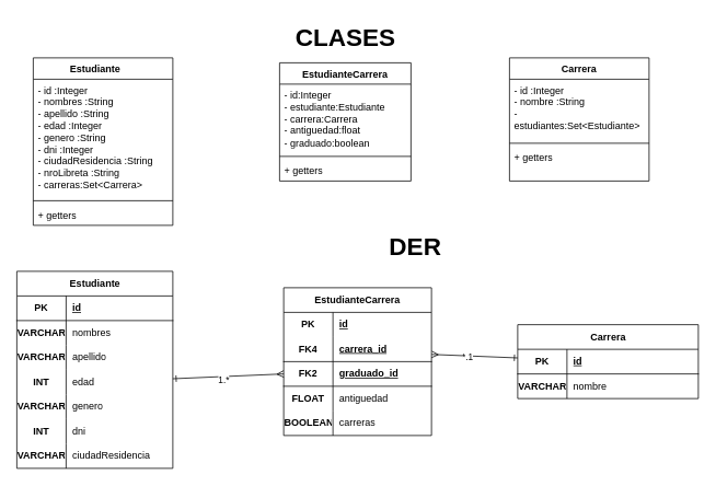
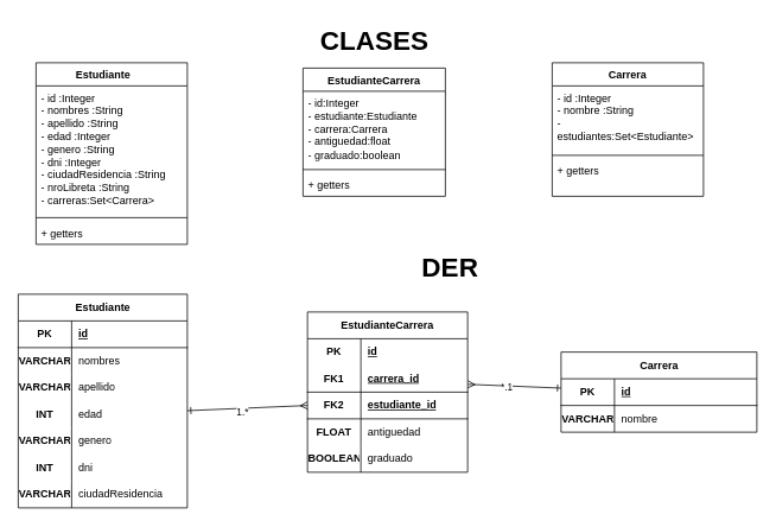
  <mxCell id="0" />
  <mxCell id="1" parent="0" />
  <mxCell id="2" value="Estudiante&lt;span style=&quot;white-space: pre;&quot;&gt;&#09;&lt;/span&gt;" style="swimlane;fontStyle=1;align=center;verticalAlign=top;childLayout=stackLayout;horizontal=1;startSize=26;horizontalStack=0;resizeParent=1;resizeParentMax=0;resizeLast=0;collapsible=1;marginBottom=0;whiteSpace=wrap;html=1;" parent="1" vertex="1"><mxGeometry x="40" y="70" width="170" height="204" as="geometry" /></mxCell>
  <mxCell id="3" value="&lt;div&gt;- id :Integer&lt;br&gt;&lt;/div&gt;&lt;div&gt;- nombres :String&lt;/div&gt;&lt;div&gt;- apellido :String&lt;/div&gt;&lt;div&gt;- edad :Integer&lt;/div&gt;&lt;div&gt;- genero :String&lt;/div&gt;&lt;div&gt;- dni :Integer&lt;/div&gt;&lt;div&gt;- ciudadResidencia :String&lt;/div&gt;&lt;div&gt;- nroLibreta :String&lt;/div&gt;&lt;div&gt;- carreras:Set&amp;lt;Carrera&amp;gt;&lt;br&gt;&lt;/div&gt;" style="text;strokeColor=none;fillColor=none;align=left;verticalAlign=top;spacingLeft=4;spacingRight=4;overflow=hidden;rotatable=0;points=[[0,0.5],[1,0.5]];portConstraint=eastwest;whiteSpace=wrap;html=1;" parent="2" vertex="1"><mxGeometry y="26" width="170" height="144" as="geometry" /></mxCell>
  <mxCell id="4" value="" style="line;strokeWidth=1;fillColor=none;align=left;verticalAlign=middle;spacingTop=-1;spacingLeft=3;spacingRight=3;rotatable=0;labelPosition=right;points=[];portConstraint=eastwest;strokeColor=inherit;" parent="2" vertex="1"><mxGeometry y="170" width="170" height="8" as="geometry" /></mxCell>
  <mxCell id="5" value="+ getters" style="text;strokeColor=none;fillColor=none;align=left;verticalAlign=top;spacingLeft=4;spacingRight=4;overflow=hidden;rotatable=0;points=[[0,0.5],[1,0.5]];portConstraint=eastwest;whiteSpace=wrap;html=1;" parent="2" vertex="1"><mxGeometry y="178" width="170" height="26" as="geometry" /></mxCell>
  <mxCell id="6" value="Carrera" style="swimlane;fontStyle=1;align=center;verticalAlign=top;childLayout=stackLayout;horizontal=1;startSize=26;horizontalStack=0;resizeParent=1;resizeParentMax=0;resizeLast=0;collapsible=1;marginBottom=0;whiteSpace=wrap;html=1;" parent="1" vertex="1"><mxGeometry x="620" y="70" width="170" height="150" as="geometry" /></mxCell>
  <mxCell id="7" value="&lt;div&gt;- id :Integer&lt;br&gt;&lt;/div&gt;&lt;div&gt;- nombre :String &lt;/div&gt;&lt;div&gt;- estudiantes:Set&amp;lt;Estudiante&amp;gt;&lt;br&gt;&lt;/div&gt;" style="text;strokeColor=none;fillColor=none;align=left;verticalAlign=top;spacingLeft=4;spacingRight=4;overflow=hidden;rotatable=0;points=[[0,0.5],[1,0.5]];portConstraint=eastwest;whiteSpace=wrap;html=1;" parent="6" vertex="1"><mxGeometry y="26" width="170" height="74" as="geometry" /></mxCell>
  <mxCell id="8" value="" style="line;strokeWidth=1;fillColor=none;align=left;verticalAlign=middle;spacingTop=-1;spacingLeft=3;spacingRight=3;rotatable=0;labelPosition=right;points=[];portConstraint=eastwest;strokeColor=inherit;" parent="6" vertex="1"><mxGeometry y="100" width="170" height="8" as="geometry" /></mxCell>
  <mxCell id="9" value="&lt;div&gt;+ getters&lt;/div&gt;&lt;div&gt;&lt;br&gt;&lt;/div&gt;" style="text;strokeColor=none;fillColor=none;align=left;verticalAlign=top;spacingLeft=4;spacingRight=4;overflow=hidden;rotatable=0;points=[[0,0.5],[1,0.5]];portConstraint=eastwest;whiteSpace=wrap;html=1;" parent="6" vertex="1"><mxGeometry y="108" width="170" height="42" as="geometry" /></mxCell>
  <mxCell id="10" value="&lt;div&gt;EstudianteCarrera&lt;/div&gt;&lt;div&gt;&lt;br&gt;&lt;/div&gt;" style="swimlane;fontStyle=1;align=center;verticalAlign=top;childLayout=stackLayout;horizontal=1;startSize=26;horizontalStack=0;resizeParent=1;resizeParentMax=0;resizeLast=0;collapsible=1;marginBottom=0;whiteSpace=wrap;html=1;" parent="1" vertex="1"><mxGeometry x="340" y="76" width="160" height="144" as="geometry" /></mxCell>
  <mxCell id="11" value="&lt;div&gt;- id:Integer&lt;/div&gt;&lt;div&gt;- estudiante:Estudiante&lt;/div&gt;&lt;div&gt;- carrera:Carrera&lt;/div&gt;&lt;div&gt;- antiguedad:float&lt;/div&gt;&lt;div&gt;- graduado:boolean&lt;/div&gt;" style="text;strokeColor=none;fillColor=none;align=left;verticalAlign=top;spacingLeft=4;spacingRight=4;overflow=hidden;rotatable=0;points=[[0,0.5],[1,0.5]];portConstraint=eastwest;whiteSpace=wrap;html=1;" parent="10" vertex="1"><mxGeometry y="26" width="160" height="84" as="geometry" /></mxCell>
  <mxCell id="12" value="" style="line;strokeWidth=1;fillColor=none;align=left;verticalAlign=middle;spacingTop=-1;spacingLeft=3;spacingRight=3;rotatable=0;labelPosition=right;points=[];portConstraint=eastwest;strokeColor=inherit;" parent="10" vertex="1"><mxGeometry y="110" width="160" height="8" as="geometry" /></mxCell>
  <mxCell id="13" value="+ getters " style="text;strokeColor=none;fillColor=none;align=left;verticalAlign=top;spacingLeft=4;spacingRight=4;overflow=hidden;rotatable=0;points=[[0,0.5],[1,0.5]];portConstraint=eastwest;whiteSpace=wrap;html=1;" parent="10" vertex="1"><mxGeometry y="118" width="160" height="26" as="geometry" /></mxCell>
  <mxCell id="14" value="EstudianteCarrera" style="shape=table;startSize=30;container=1;collapsible=1;childLayout=tableLayout;fixedRows=1;rowLines=0;fontStyle=1;align=center;resizeLast=1;html=1;whiteSpace=wrap;" vertex="1" parent="1"><mxGeometry x="345" y="350" width="180" height="180" as="geometry" /></mxCell>
  <mxCell id="15" value="" style="shape=tableRow;horizontal=0;startSize=0;swimlaneHead=0;swimlaneBody=0;fillColor=none;collapsible=0;dropTarget=0;points=[[0,0.5],[1,0.5]];portConstraint=eastwest;top=0;left=0;right=0;bottom=0;html=1;" vertex="1" parent="14"><mxGeometry y="30" width="180" height="30" as="geometry" /></mxCell>
  <mxCell id="16" value="PK" style="shape=partialRectangle;connectable=0;fillColor=none;top=0;left=0;bottom=0;right=0;fontStyle=1;overflow=hidden;html=1;whiteSpace=wrap;" vertex="1" parent="15"><mxGeometry width="60" height="30" as="geometry"><mxRectangle width="60" height="30" as="alternateBounds" /></mxGeometry></mxCell>
  <mxCell id="17" value="id" style="shape=partialRectangle;connectable=0;fillColor=none;top=0;left=0;bottom=0;right=0;align=left;spacingLeft=6;fontStyle=5;overflow=hidden;html=1;whiteSpace=wrap;" vertex="1" parent="15"><mxGeometry x="60" width="120" height="30" as="geometry"><mxRectangle width="120" height="30" as="alternateBounds" /></mxGeometry></mxCell>
  <mxCell id="18" value="" style="shape=tableRow;horizontal=0;startSize=0;swimlaneHead=0;swimlaneBody=0;fillColor=none;collapsible=0;dropTarget=0;points=[[0,0.5],[1,0.5]];portConstraint=eastwest;top=0;left=0;right=0;bottom=1;html=1;" vertex="1" parent="14"><mxGeometry y="60" width="180" height="30" as="geometry" /></mxCell>
- <mxCell id="19" value="FK4" style="shape=partialRectangle;connectable=0;fillColor=none;top=0;left=0;bottom=0;right=0;fontStyle=1;overflow=hidden;html=1;whiteSpace=wrap;" vertex="1" parent="18"><mxGeometry width="60" height="30" as="geometry"><mxRectangle width="60" height="30" as="alternateBounds" /></mxGeometry></mxCell>
+ <mxCell id="19" value="FK1" style="shape=partialRectangle;connectable=0;fillColor=none;top=0;left=0;bottom=0;right=0;fontStyle=1;overflow=hidden;html=1;whiteSpace=wrap;" vertex="1" parent="18"><mxGeometry width="60" height="30" as="geometry"><mxRectangle width="60" height="30" as="alternateBounds" /></mxGeometry></mxCell>
  <mxCell id="20" value="carrera_id" style="shape=partialRectangle;connectable=0;fillColor=none;top=0;left=0;bottom=0;right=0;align=left;spacingLeft=6;fontStyle=5;overflow=hidden;html=1;whiteSpace=wrap;" vertex="1" parent="18"><mxGeometry x="60" width="120" height="30" as="geometry"><mxRectangle width="120" height="30" as="alternateBounds" /></mxGeometry></mxCell>
  <mxCell id="21" value="" style="shape=tableRow;horizontal=0;startSize=0;swimlaneHead=0;swimlaneBody=0;fillColor=none;collapsible=0;dropTarget=0;points=[[0,0.5],[1,0.5]];portConstraint=eastwest;top=0;left=0;right=0;bottom=1;html=1;" vertex="1" parent="14"><mxGeometry y="90" width="180" height="30" as="geometry" /></mxCell>
  <mxCell id="22" value="FK2" style="shape=partialRectangle;connectable=0;fillColor=none;top=0;left=0;bottom=0;right=0;fontStyle=1;overflow=hidden;html=1;whiteSpace=wrap;" vertex="1" parent="21"><mxGeometry width="60" height="30" as="geometry"><mxRectangle width="60" height="30" as="alternateBounds" /></mxGeometry></mxCell>
- <mxCell id="23" value="graduado_id" style="shape=partialRectangle;connectable=0;fillColor=none;top=0;left=0;bottom=0;right=0;align=left;spacingLeft=6;fontStyle=5;overflow=hidden;html=1;whiteSpace=wrap;" vertex="1" parent="21"><mxGeometry x="60" width="120" height="30" as="geometry"><mxRectangle width="120" height="30" as="alternateBounds" /></mxGeometry></mxCell>
+ <mxCell id="23" value="estudiante_id" style="shape=partialRectangle;connectable=0;fillColor=none;top=0;left=0;bottom=0;right=0;align=left;spacingLeft=6;fontStyle=5;overflow=hidden;html=1;whiteSpace=wrap;" vertex="1" parent="21"><mxGeometry x="60" width="120" height="30" as="geometry"><mxRectangle width="120" height="30" as="alternateBounds" /></mxGeometry></mxCell>
  <mxCell id="24" value="" style="shape=tableRow;horizontal=0;startSize=0;swimlaneHead=0;swimlaneBody=0;fillColor=none;collapsible=0;dropTarget=0;points=[[0,0.5],[1,0.5]];portConstraint=eastwest;top=0;left=0;right=0;bottom=0;html=1;" vertex="1" parent="14"><mxGeometry y="120" width="180" height="30" as="geometry" /></mxCell>
  <mxCell id="25" value="&lt;b&gt;FLOAT&lt;/b&gt;" style="shape=partialRectangle;connectable=0;fillColor=none;top=0;left=0;bottom=0;right=0;editable=1;overflow=hidden;html=1;whiteSpace=wrap;" vertex="1" parent="24"><mxGeometry width="60" height="30" as="geometry"><mxRectangle width="60" height="30" as="alternateBounds" /></mxGeometry></mxCell>
  <mxCell id="26" value="antiguedad" style="shape=partialRectangle;connectable=0;fillColor=none;top=0;left=0;bottom=0;right=0;align=left;spacingLeft=6;overflow=hidden;html=1;whiteSpace=wrap;" vertex="1" parent="24"><mxGeometry x="60" width="120" height="30" as="geometry"><mxRectangle width="120" height="30" as="alternateBounds" /></mxGeometry></mxCell>
  <mxCell id="27" value="" style="shape=tableRow;horizontal=0;startSize=0;swimlaneHead=0;swimlaneBody=0;fillColor=none;collapsible=0;dropTarget=0;points=[[0,0.5],[1,0.5]];portConstraint=eastwest;top=0;left=0;right=0;bottom=0;html=1;" vertex="1" parent="14"><mxGeometry y="150" width="180" height="30" as="geometry" /></mxCell>
  <mxCell id="28" value="&lt;b&gt;BOOLEAN&lt;/b&gt;" style="shape=partialRectangle;connectable=0;fillColor=none;top=0;left=0;bottom=0;right=0;editable=1;overflow=hidden;html=1;whiteSpace=wrap;" vertex="1" parent="27"><mxGeometry width="60" height="30" as="geometry"><mxRectangle width="60" height="30" as="alternateBounds" /></mxGeometry></mxCell>
- <mxCell id="29" value="carreras" style="shape=partialRectangle;connectable=0;fillColor=none;top=0;left=0;bottom=0;right=0;align=left;spacingLeft=6;overflow=hidden;html=1;whiteSpace=wrap;" vertex="1" parent="27"><mxGeometry x="60" width="120" height="30" as="geometry"><mxRectangle width="120" height="30" as="alternateBounds" /></mxGeometry></mxCell>
+ <mxCell id="29" value="graduado" style="shape=partialRectangle;connectable=0;fillColor=none;top=0;left=0;bottom=0;right=0;align=left;spacingLeft=6;overflow=hidden;html=1;whiteSpace=wrap;" vertex="1" parent="27"><mxGeometry x="60" width="120" height="30" as="geometry"><mxRectangle width="120" height="30" as="alternateBounds" /></mxGeometry></mxCell>
  <mxCell id="30" value="Estudiante" style="shape=table;startSize=30;container=1;collapsible=1;childLayout=tableLayout;fixedRows=1;rowLines=0;fontStyle=1;align=center;resizeLast=1;html=1;" vertex="1" parent="1"><mxGeometry x="20" y="330" width="190" height="240" as="geometry" /></mxCell>
  <mxCell id="31" value="" style="shape=tableRow;horizontal=0;startSize=0;swimlaneHead=0;swimlaneBody=0;fillColor=none;collapsible=0;dropTarget=0;points=[[0,0.5],[1,0.5]];portConstraint=eastwest;top=0;left=0;right=0;bottom=1;" vertex="1" parent="30"><mxGeometry y="30" width="190" height="30" as="geometry" /></mxCell>
  <mxCell id="32" value="PK" style="shape=partialRectangle;connectable=0;fillColor=none;top=0;left=0;bottom=0;right=0;fontStyle=1;overflow=hidden;whiteSpace=wrap;html=1;" vertex="1" parent="31"><mxGeometry width="60" height="30" as="geometry"><mxRectangle width="60" height="30" as="alternateBounds" /></mxGeometry></mxCell>
  <mxCell id="33" value="id" style="shape=partialRectangle;connectable=0;fillColor=none;top=0;left=0;bottom=0;right=0;align=left;spacingLeft=6;fontStyle=5;overflow=hidden;whiteSpace=wrap;html=1;" vertex="1" parent="31"><mxGeometry x="60" width="130" height="30" as="geometry"><mxRectangle width="130" height="30" as="alternateBounds" /></mxGeometry></mxCell>
  <mxCell id="34" value="" style="shape=tableRow;horizontal=0;startSize=0;swimlaneHead=0;swimlaneBody=0;fillColor=none;collapsible=0;dropTarget=0;points=[[0,0.5],[1,0.5]];portConstraint=eastwest;top=0;left=0;right=0;bottom=0;" vertex="1" parent="30"><mxGeometry y="60" width="190" height="30" as="geometry" /></mxCell>
  <mxCell id="35" value="&lt;b&gt;VARCHAR&lt;/b&gt;" style="shape=partialRectangle;connectable=0;fillColor=none;top=0;left=0;bottom=0;right=0;editable=1;overflow=hidden;whiteSpace=wrap;html=1;" vertex="1" parent="34"><mxGeometry width="60" height="30" as="geometry"><mxRectangle width="60" height="30" as="alternateBounds" /></mxGeometry></mxCell>
  <mxCell id="36" value="nombres&lt;span style=&quot;white-space: pre;&quot;&gt;&#09;&lt;/span&gt;" style="shape=partialRectangle;connectable=0;fillColor=none;top=0;left=0;bottom=0;right=0;align=left;spacingLeft=6;overflow=hidden;whiteSpace=wrap;html=1;" vertex="1" parent="34"><mxGeometry x="60" width="130" height="30" as="geometry"><mxRectangle width="130" height="30" as="alternateBounds" /></mxGeometry></mxCell>
  <mxCell id="37" value="" style="shape=tableRow;horizontal=0;startSize=0;swimlaneHead=0;swimlaneBody=0;fillColor=none;collapsible=0;dropTarget=0;points=[[0,0.5],[1,0.5]];portConstraint=eastwest;top=0;left=0;right=0;bottom=0;" vertex="1" parent="30"><mxGeometry y="90" width="190" height="30" as="geometry" /></mxCell>
  <mxCell id="38" value="&lt;b&gt;VARCHAR&lt;/b&gt;" style="shape=partialRectangle;connectable=0;fillColor=none;top=0;left=0;bottom=0;right=0;editable=1;overflow=hidden;whiteSpace=wrap;html=1;" vertex="1" parent="37"><mxGeometry width="60" height="30" as="geometry"><mxRectangle width="60" height="30" as="alternateBounds" /></mxGeometry></mxCell>
  <mxCell id="39" value="apellido" style="shape=partialRectangle;connectable=0;fillColor=none;top=0;left=0;bottom=0;right=0;align=left;spacingLeft=6;overflow=hidden;whiteSpace=wrap;html=1;" vertex="1" parent="37"><mxGeometry x="60" width="130" height="30" as="geometry"><mxRectangle width="130" height="30" as="alternateBounds" /></mxGeometry></mxCell>
  <mxCell id="40" value="" style="shape=tableRow;horizontal=0;startSize=0;swimlaneHead=0;swimlaneBody=0;fillColor=none;collapsible=0;dropTarget=0;points=[[0,0.5],[1,0.5]];portConstraint=eastwest;top=0;left=0;right=0;bottom=0;" vertex="1" parent="30"><mxGeometry y="120" width="190" height="30" as="geometry" /></mxCell>
  <mxCell id="41" value="&lt;b&gt;INT&lt;/b&gt;" style="shape=partialRectangle;connectable=0;fillColor=none;top=0;left=0;bottom=0;right=0;editable=1;overflow=hidden;whiteSpace=wrap;html=1;" vertex="1" parent="40"><mxGeometry width="60" height="30" as="geometry"><mxRectangle width="60" height="30" as="alternateBounds" /></mxGeometry></mxCell>
  <mxCell id="42" value="edad" style="shape=partialRectangle;connectable=0;fillColor=none;top=0;left=0;bottom=0;right=0;align=left;spacingLeft=6;overflow=hidden;whiteSpace=wrap;html=1;" vertex="1" parent="40"><mxGeometry x="60" width="130" height="30" as="geometry"><mxRectangle width="130" height="30" as="alternateBounds" /></mxGeometry></mxCell>
  <mxCell id="43" value="" style="shape=tableRow;horizontal=0;startSize=0;swimlaneHead=0;swimlaneBody=0;fillColor=none;collapsible=0;dropTarget=0;points=[[0,0.5],[1,0.5]];portConstraint=eastwest;top=0;left=0;right=0;bottom=0;" vertex="1" parent="30"><mxGeometry y="150" width="190" height="30" as="geometry" /></mxCell>
  <mxCell id="44" value="&lt;b&gt;VARCHAR&lt;/b&gt;" style="shape=partialRectangle;connectable=0;fillColor=none;top=0;left=0;bottom=0;right=0;editable=1;overflow=hidden;whiteSpace=wrap;html=1;" vertex="1" parent="43"><mxGeometry width="60" height="30" as="geometry"><mxRectangle width="60" height="30" as="alternateBounds" /></mxGeometry></mxCell>
  <mxCell id="45" value="genero" style="shape=partialRectangle;connectable=0;fillColor=none;top=0;left=0;bottom=0;right=0;align=left;spacingLeft=6;overflow=hidden;whiteSpace=wrap;html=1;" vertex="1" parent="43"><mxGeometry x="60" width="130" height="30" as="geometry"><mxRectangle width="130" height="30" as="alternateBounds" /></mxGeometry></mxCell>
  <mxCell id="46" value="" style="shape=tableRow;horizontal=0;startSize=0;swimlaneHead=0;swimlaneBody=0;fillColor=none;collapsible=0;dropTarget=0;points=[[0,0.5],[1,0.5]];portConstraint=eastwest;top=0;left=0;right=0;bottom=0;" vertex="1" parent="30"><mxGeometry y="180" width="190" height="30" as="geometry" /></mxCell>
  <mxCell id="47" value="&lt;b&gt;INT&lt;/b&gt;" style="shape=partialRectangle;connectable=0;fillColor=none;top=0;left=0;bottom=0;right=0;editable=1;overflow=hidden;whiteSpace=wrap;html=1;" vertex="1" parent="46"><mxGeometry width="60" height="30" as="geometry"><mxRectangle width="60" height="30" as="alternateBounds" /></mxGeometry></mxCell>
  <mxCell id="48" value="dni" style="shape=partialRectangle;connectable=0;fillColor=none;top=0;left=0;bottom=0;right=0;align=left;spacingLeft=6;overflow=hidden;whiteSpace=wrap;html=1;" vertex="1" parent="46"><mxGeometry x="60" width="130" height="30" as="geometry"><mxRectangle width="130" height="30" as="alternateBounds" /></mxGeometry></mxCell>
  <mxCell id="49" value="" style="shape=tableRow;horizontal=0;startSize=0;swimlaneHead=0;swimlaneBody=0;fillColor=none;collapsible=0;dropTarget=0;points=[[0,0.5],[1,0.5]];portConstraint=eastwest;top=0;left=0;right=0;bottom=0;" vertex="1" parent="30"><mxGeometry y="210" width="190" height="30" as="geometry" /></mxCell>
  <mxCell id="50" value="&lt;b&gt;VARCHAR&lt;/b&gt;" style="shape=partialRectangle;connectable=0;fillColor=none;top=0;left=0;bottom=0;right=0;editable=1;overflow=hidden;whiteSpace=wrap;html=1;" vertex="1" parent="49"><mxGeometry width="60" height="30" as="geometry"><mxRectangle width="60" height="30" as="alternateBounds" /></mxGeometry></mxCell>
  <mxCell id="51" value="ciudadResidencia" style="shape=partialRectangle;connectable=0;fillColor=none;top=0;left=0;bottom=0;right=0;align=left;spacingLeft=6;overflow=hidden;whiteSpace=wrap;html=1;" vertex="1" parent="49"><mxGeometry x="60" width="130" height="30" as="geometry"><mxRectangle width="130" height="30" as="alternateBounds" /></mxGeometry></mxCell>
  <mxCell id="52" value="Carrera" style="shape=table;startSize=30;container=1;collapsible=1;childLayout=tableLayout;fixedRows=1;rowLines=0;fontStyle=1;align=center;resizeLast=1;html=1;" vertex="1" parent="1"><mxGeometry x="630" y="395" width="220" height="90" as="geometry" /></mxCell>
  <mxCell id="53" value="" style="shape=tableRow;horizontal=0;startSize=0;swimlaneHead=0;swimlaneBody=0;fillColor=none;collapsible=0;dropTarget=0;points=[[0,0.5],[1,0.5]];portConstraint=eastwest;top=0;left=0;right=0;bottom=1;" vertex="1" parent="52"><mxGeometry y="30" width="220" height="30" as="geometry" /></mxCell>
  <mxCell id="54" value="PK" style="shape=partialRectangle;connectable=0;fillColor=none;top=0;left=0;bottom=0;right=0;fontStyle=1;overflow=hidden;whiteSpace=wrap;html=1;" vertex="1" parent="53"><mxGeometry width="60" height="30" as="geometry"><mxRectangle width="60" height="30" as="alternateBounds" /></mxGeometry></mxCell>
  <mxCell id="55" value="id" style="shape=partialRectangle;connectable=0;fillColor=none;top=0;left=0;bottom=0;right=0;align=left;spacingLeft=6;fontStyle=5;overflow=hidden;whiteSpace=wrap;html=1;" vertex="1" parent="53"><mxGeometry x="60" width="160" height="30" as="geometry"><mxRectangle width="160" height="30" as="alternateBounds" /></mxGeometry></mxCell>
  <mxCell id="56" value="" style="shape=tableRow;horizontal=0;startSize=0;swimlaneHead=0;swimlaneBody=0;fillColor=none;collapsible=0;dropTarget=0;points=[[0,0.5],[1,0.5]];portConstraint=eastwest;top=0;left=0;right=0;bottom=0;" vertex="1" parent="52"><mxGeometry y="60" width="220" height="30" as="geometry" /></mxCell>
  <mxCell id="57" value="&lt;b&gt;VARCHAR&lt;/b&gt;" style="shape=partialRectangle;connectable=0;fillColor=none;top=0;left=0;bottom=0;right=0;editable=1;overflow=hidden;whiteSpace=wrap;html=1;" vertex="1" parent="56"><mxGeometry width="60" height="30" as="geometry"><mxRectangle width="60" height="30" as="alternateBounds" /></mxGeometry></mxCell>
  <mxCell id="58" value="nombre" style="shape=partialRectangle;connectable=0;fillColor=none;top=0;left=0;bottom=0;right=0;align=left;spacingLeft=6;overflow=hidden;whiteSpace=wrap;html=1;" vertex="1" parent="56"><mxGeometry x="60" width="160" height="30" as="geometry"><mxRectangle width="160" height="30" as="alternateBounds" /></mxGeometry></mxCell>
  <mxCell id="59" value="&lt;b&gt;&lt;font style=&quot;font-size: 30px;&quot;&gt;DER&lt;/font&gt;&lt;/b&gt;" style="text;html=1;align=center;verticalAlign=middle;resizable=0;points=[];autosize=1;strokeColor=none;fillColor=none;" vertex="1" parent="1"><mxGeometry x="460" y="274" width="90" height="50" as="geometry" /></mxCell>
  <mxCell id="60" style="rounded=0;orthogonalLoop=1;jettySize=auto;html=1;entryX=0;entryY=0.5;entryDx=0;entryDy=0;startArrow=ERone;startFill=0;endArrow=ERmany;endFill=0;" edge="1" parent="1" source="40" target="21"><mxGeometry relative="1" as="geometry" /></mxCell>
  <mxCell id="61" value="1.*" style="edgeLabel;html=1;align=center;verticalAlign=middle;resizable=0;points=[];" vertex="1" connectable="0" parent="60"><mxGeometry x="-0.09" y="-4" relative="1" as="geometry"><mxPoint as="offset" /></mxGeometry></mxCell>
  <mxCell id="62" style="rounded=0;orthogonalLoop=1;jettySize=auto;html=1;entryX=1.001;entryY=0.707;entryDx=0;entryDy=0;entryPerimeter=0;startArrow=ERone;startFill=0;endArrow=ERmany;endFill=0;" edge="1" parent="1" source="53" target="18"><mxGeometry relative="1" as="geometry" /></mxCell>
  <mxCell id="63" value="*.1" style="edgeLabel;html=1;align=center;verticalAlign=middle;resizable=0;points=[];" vertex="1" connectable="0" parent="62"><mxGeometry x="0.175" y="1" relative="1" as="geometry"><mxPoint as="offset" /></mxGeometry></mxCell>
  <mxCell id="64" value="&lt;b&gt;&lt;font style=&quot;font-size: 30px;&quot;&gt;CLASES&lt;/font&gt;&lt;/b&gt;" style="text;html=1;align=center;verticalAlign=middle;resizable=0;points=[];autosize=1;strokeColor=none;fillColor=none;" vertex="1" parent="1"><mxGeometry x="345" y="20" width="150" height="50" as="geometry" /></mxCell>
